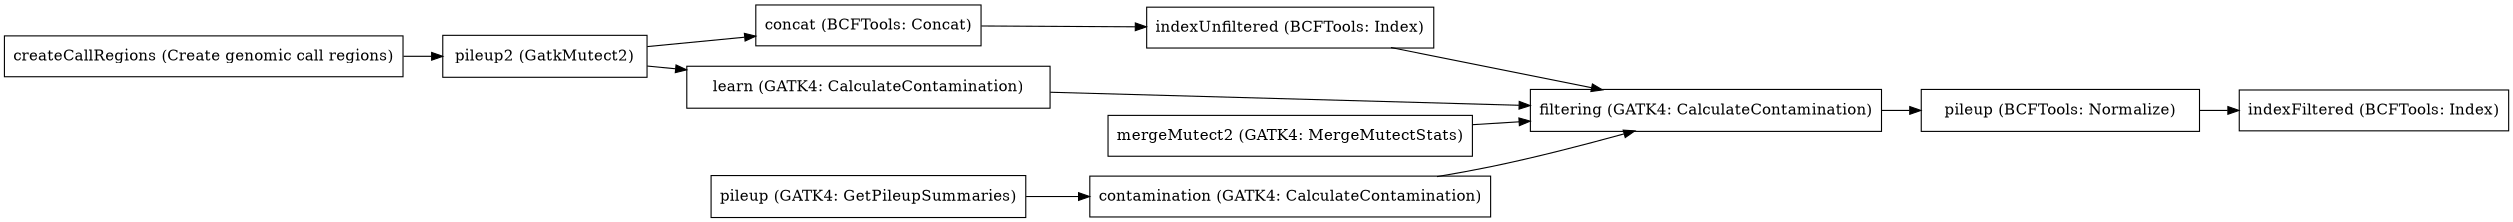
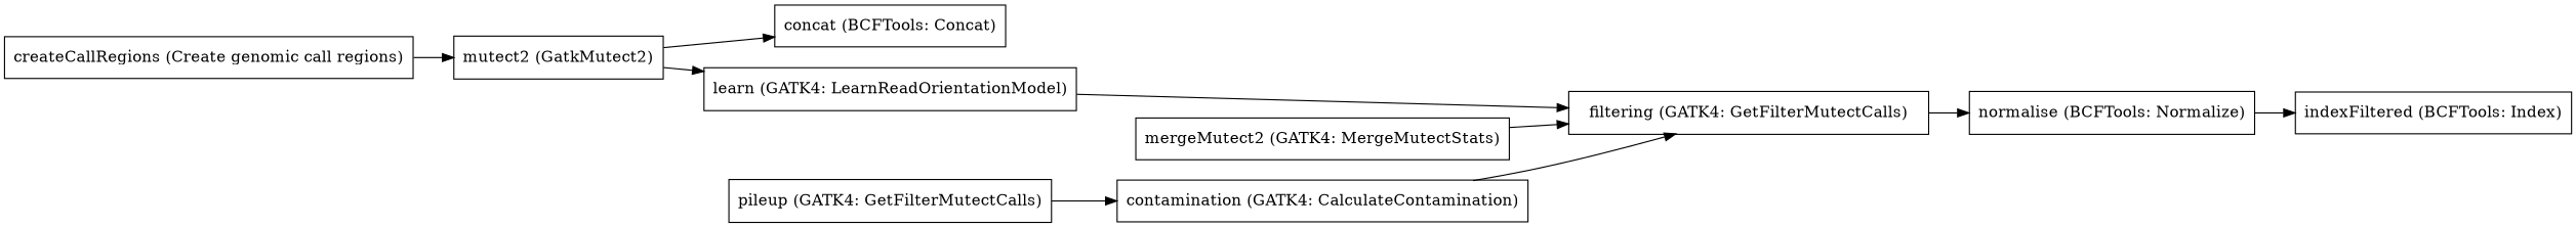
  digraph {
    rankdir=LR
    node [shape=record]
    n1 [label="createCallRegions (Create genomic call regions)"]
-   n2 [label="pileup2 (GatkMutect2)"]
+   n2 [label="mutect2 (GatkMutect2)"]
    n3 [label="concat (BCFTools: Concat)"]
-   n4 [label="learn (GATK4: CalculateContamination)"]
-   n5 [label="indexUnfiltered (BCFTools: Index)"]
-   n6 [label="filtering (GATK4: CalculateContamination)"]
+   n4 [label="learn (GATK4: LearnReadOrientationModel)"]
+   n6 [label="filtering (GATK4: GetFilterMutectCalls)"]
    n7 [label="mergeMutect2 (GATK4: MergeMutectStats)"]
-   n8 [label="pileup (BCFTools: Normalize)"]
-   n9 [label="pileup (GATK4: GetPileupSummaries)"]
+   n8 [label="normalise (BCFTools: Normalize)"]
+   n9 [label="pileup (GATK4: GetFilterMutectCalls)"]
    n10 [label="contamination (GATK4: CalculateContamination)"]
    n11 [label="indexFiltered (BCFTools: Index)"]
    n1 -> n2
    n2 -> n3
    n2 -> n4
-   n3 -> n5
    n4 -> n6
-   n5 -> n6
    n6 -> n8
    n7 -> n6
    n8 -> n11
    n9 -> n10
    n10 -> n6
  }
